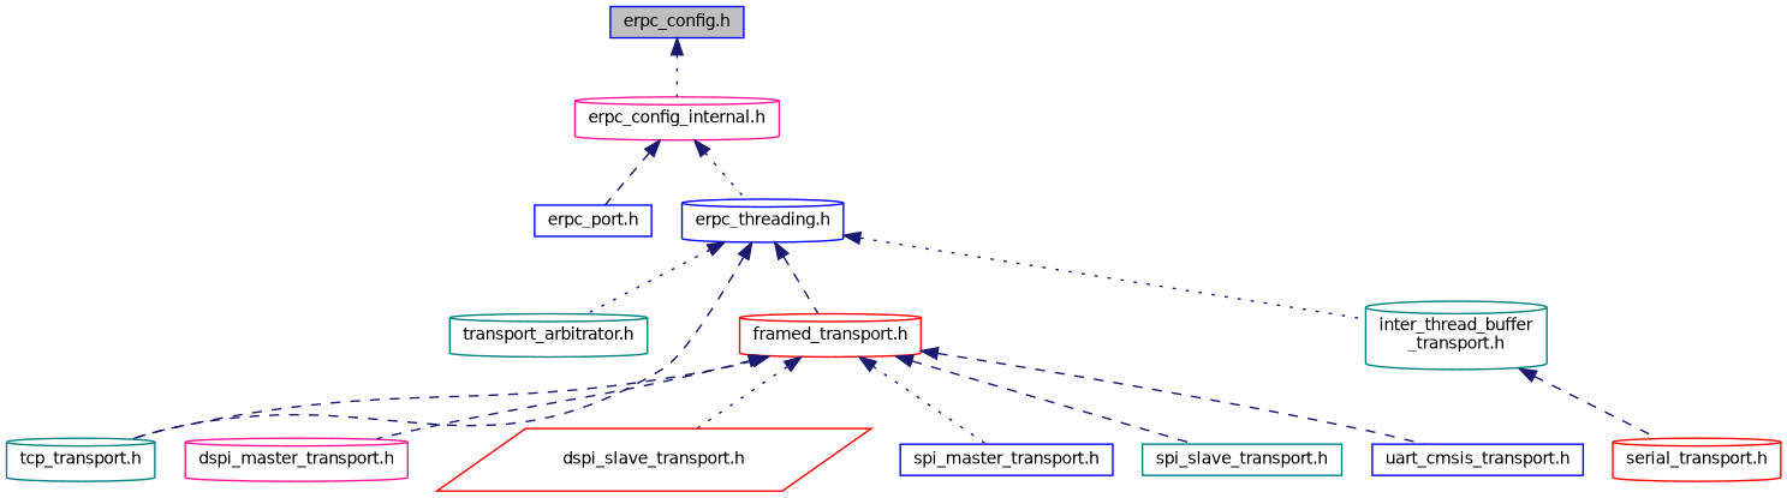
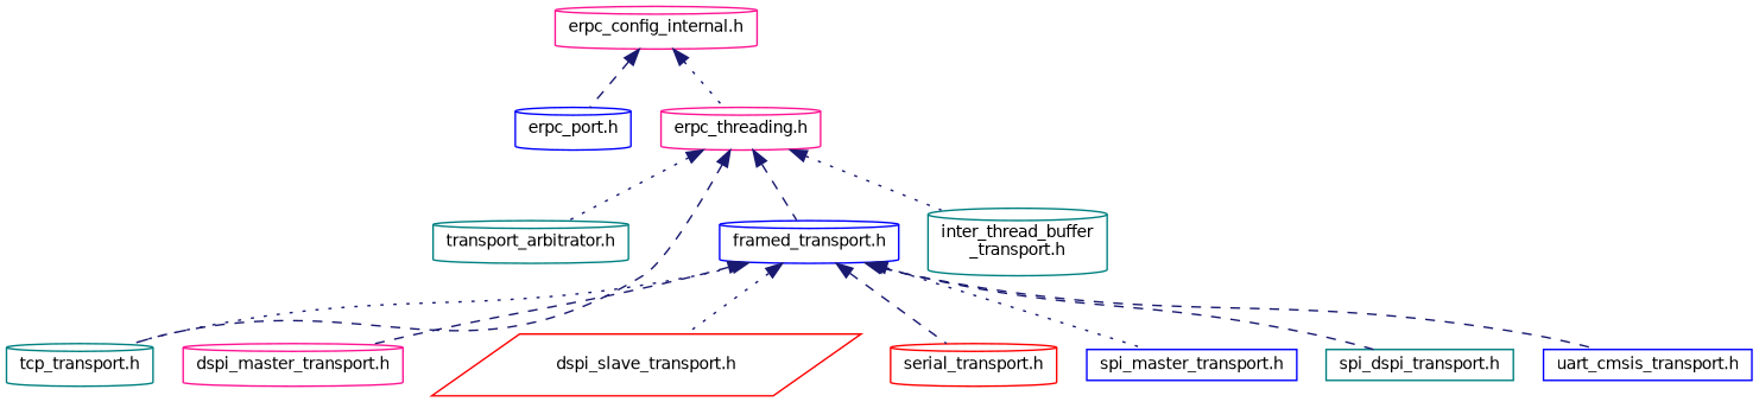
  digraph {
    node [color=blue fillcolor=white fontname=Helvetica fontsize=10 shape=cylinder style=filled]
    edge [color=midnightblue dir=back fontname=Helvetica fontsize=10 labelfontname=Helvetica labelfontsize=10 style=dashed]
-   n1 [fillcolor=grey75 fontcolor=black height=0.2 label="erpc_config.h" shape=box width=0.4]
    n2 [color=deeppink height=0.2 label="erpc_config_internal.h" width=0.4]
-   n3 [height=0.2 label="erpc_port.h" shape=box width=0.4]
-   n4 [height=0.2 label="erpc_threading.h" width=0.4]
+   n3 [height=0.2 label="erpc_port.h" width=0.4]
+   n4 [color=deeppink height=0.2 label="erpc_threading.h" width=0.4]
    n5 [color=teal height=0.2 label="transport_arbitrator.h" width=0.4]
-   n6 [color=red height=0.2 label="framed_transport.h" width=0.4]
+   n6 [height=0.2 label="framed_transport.h" width=0.4]
    n7 [color=teal height=0.2 label="tcp_transport.h" width=0.4]
    n8 [color=teal height=0.2 label="inter_thread_buffer\l_transport.h" width=0.4]
    n9 [color=deeppink height=0.2 label="dspi_master_transport.h" width=0.4]
    n10 [color=red height=0.2 label="dspi_slave_transport.h" shape=parallelogram width=0.4]
    n11 [color=red height=0.2 label="serial_transport.h" width=0.4]
    n12 [height=0.2 label="spi_master_transport.h" shape=box width=0.4]
-   n13 [color=teal height=0.2 label="spi_slave_transport.h" shape=box width=0.4]
+   n13 [color=teal height=0.2 label="spi_dspi_transport.h" shape=box width=0.4]
    n14 [height=0.2 label="uart_cmsis_transport.h" shape=box width=0.4]
-   n1 -> n2 [style=dotted]
    n2 -> n3
    n2 -> n4 [style=dotted]
    n4 -> n5 [style=dotted]
    n4 -> n6
    n4 -> n7
    n4 -> n8 [style=dotted]
-   n6 -> n7
+   n6 -> n7 [style=dotted]
    n6 -> n9
    n6 -> n10 [style=dotted]
-   n8 -> n11
+   n6 -> n11
    n6 -> n12 [style=dotted]
    n6 -> n13
    n6 -> n14
  }
